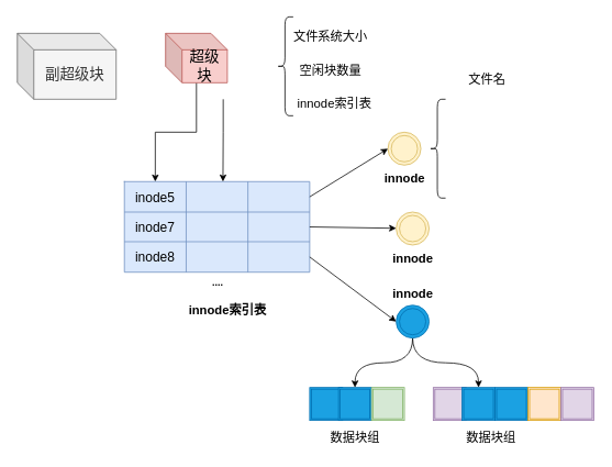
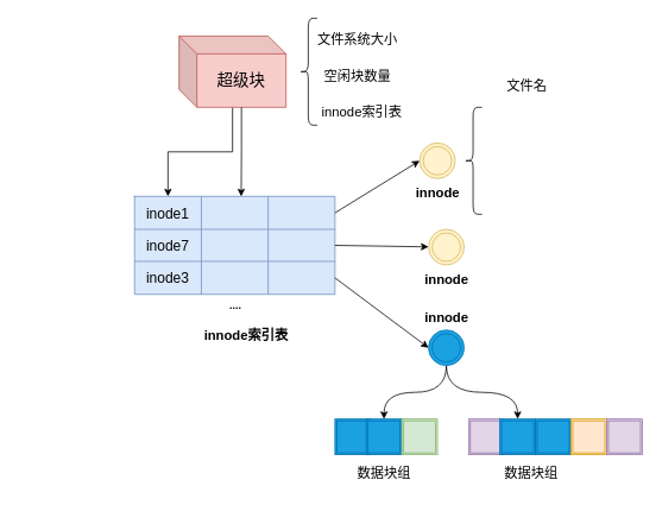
  <mxCell id="0" />
  <mxCell id="1" parent="0" />
  <mxCell id="2" value="" style="edgeStyle=orthogonalEdgeStyle;rounded=0;orthogonalLoop=1;jettySize=auto;html=1;" edge="1" parent="1" source="3" target="13"><mxGeometry relative="1" as="geometry" /></mxCell>
- <mxCell id="3" value="&lt;font style=&quot;font-size: 18px;&quot;&gt;超级块&lt;/font&gt;" style="shape=cube;whiteSpace=wrap;html=1;boundedLbl=1;backgroundOutline=1;darkOpacity=0.05;darkOpacity2=0.1;fillColor=#f8cecc;strokeColor=#b85450;" vertex="1" parent="1"><mxGeometry x="200" y="40" width="75" height="60" as="geometry" /></mxCell>
- <mxCell id="4" value="&lt;font style=&quot;font-size: 18px;&quot;&gt;副超级块&lt;/font&gt;" style="shape=cube;whiteSpace=wrap;html=1;boundedLbl=1;backgroundOutline=1;darkOpacity=0.05;darkOpacity2=0.1;fillColor=#f5f5f5;strokeColor=#666666;fontColor=#333333;" vertex="1" parent="1"><mxGeometry x="20" y="40" width="120" height="80" as="geometry" /></mxCell>
+ <mxCell id="3" value="&lt;font style=&quot;font-size: 18px;&quot;&gt;超级块&lt;/font&gt;" style="shape=cube;whiteSpace=wrap;html=1;boundedLbl=1;backgroundOutline=1;darkOpacity=0.05;darkOpacity2=0.1;fillColor=#f8cecc;strokeColor=#b85450;" vertex="1" parent="1"><mxGeometry x="200" y="40" width="120" height="80" as="geometry" /></mxCell>
  <mxCell id="5" value="文件系统大小" style="text;html=1;align=center;verticalAlign=middle;resizable=0;points=[];autosize=1;strokeColor=none;fillColor=none;fontSize=15;" vertex="1" parent="1"><mxGeometry x="345" y="28" width="110" height="30" as="geometry" /></mxCell>
  <mxCell id="6" value="" style="shape=curlyBracket;whiteSpace=wrap;html=1;rounded=1;labelPosition=left;verticalLabelPosition=middle;align=right;verticalAlign=middle;" vertex="1" parent="1"><mxGeometry x="335" y="20" width="20" height="120" as="geometry" /></mxCell>
  <mxCell id="7" value="空闲块数量" style="text;html=1;align=center;verticalAlign=middle;resizable=0;points=[];autosize=1;strokeColor=none;fillColor=none;fontSize=15;" vertex="1" parent="1"><mxGeometry x="350" y="70" width="100" height="30" as="geometry" /></mxCell>
  <mxCell id="8" value="innode索引表" style="text;html=1;align=center;verticalAlign=middle;resizable=0;points=[];autosize=1;strokeColor=none;fillColor=none;fontSize=15;" vertex="1" parent="1"><mxGeometry x="350" y="110" width="110" height="30" as="geometry" /></mxCell>
  <mxCell id="9" value="" style="ellipse;shape=doubleEllipse;whiteSpace=wrap;html=1;aspect=fixed;fillColor=#fff2cc;strokeColor=#d6b656;" vertex="1" parent="1"><mxGeometry x="470" y="160" width="40" height="40" as="geometry" /></mxCell>
  <mxCell id="10" value="&lt;b&gt;innode索引表&lt;/b&gt;" style="text;html=1;align=center;verticalAlign=middle;resizable=0;points=[];autosize=1;strokeColor=none;fillColor=none;fontSize=15;" vertex="1" parent="1"><mxGeometry x="215" y="360" width="120" height="30" as="geometry" /></mxCell>
  <mxCell id="11" value="" style="shape=table;startSize=0;container=1;collapsible=0;childLayout=tableLayout;fontSize=16;fillColor=#dae8fc;strokeColor=#6c8ebf;" vertex="1" parent="1"><mxGeometry x="150" y="220" width="225" height="110" as="geometry" /></mxCell>
  <mxCell id="12" value="" style="shape=tableRow;horizontal=0;startSize=0;swimlaneHead=0;swimlaneBody=0;strokeColor=inherit;top=0;left=0;bottom=0;right=0;collapsible=0;dropTarget=0;fillColor=none;points=[[0,0.5],[1,0.5]];portConstraint=eastwest;fontSize=16;" vertex="1" parent="11"><mxGeometry width="225" height="37" as="geometry" /></mxCell>
- <mxCell id="13" value="inode5" style="shape=partialRectangle;html=1;whiteSpace=wrap;connectable=0;strokeColor=inherit;overflow=hidden;fillColor=none;top=0;left=0;bottom=0;right=0;pointerEvents=1;fontSize=16;" vertex="1" parent="12"><mxGeometry width="75" height="37" as="geometry"><mxRectangle width="75" height="37" as="alternateBounds" /></mxGeometry></mxCell>
+ <mxCell id="13" value="inode1" style="shape=partialRectangle;html=1;whiteSpace=wrap;connectable=0;strokeColor=inherit;overflow=hidden;fillColor=none;top=0;left=0;bottom=0;right=0;pointerEvents=1;fontSize=16;" vertex="1" parent="12"><mxGeometry width="75" height="37" as="geometry"><mxRectangle width="75" height="37" as="alternateBounds" /></mxGeometry></mxCell>
  <mxCell id="14" value="" style="shape=partialRectangle;html=1;whiteSpace=wrap;connectable=0;strokeColor=inherit;overflow=hidden;fillColor=none;top=0;left=0;bottom=0;right=0;pointerEvents=1;fontSize=16;" vertex="1" parent="12"><mxGeometry x="75" width="75" height="37" as="geometry"><mxRectangle width="75" height="37" as="alternateBounds" /></mxGeometry></mxCell>
  <mxCell id="15" value="" style="shape=partialRectangle;html=1;whiteSpace=wrap;connectable=0;strokeColor=inherit;overflow=hidden;fillColor=none;top=0;left=0;bottom=0;right=0;pointerEvents=1;fontSize=16;" vertex="1" parent="12"><mxGeometry x="150" width="75" height="37" as="geometry"><mxRectangle width="75" height="37" as="alternateBounds" /></mxGeometry></mxCell>
  <mxCell id="16" value="" style="shape=tableRow;horizontal=0;startSize=0;swimlaneHead=0;swimlaneBody=0;strokeColor=inherit;top=0;left=0;bottom=0;right=0;collapsible=0;dropTarget=0;fillColor=none;points=[[0,0.5],[1,0.5]];portConstraint=eastwest;fontSize=16;" vertex="1" parent="11"><mxGeometry y="37" width="225" height="36" as="geometry" /></mxCell>
  <mxCell id="17" value="inode7" style="shape=partialRectangle;html=1;whiteSpace=wrap;connectable=0;strokeColor=inherit;overflow=hidden;fillColor=none;top=0;left=0;bottom=0;right=0;pointerEvents=1;fontSize=16;" vertex="1" parent="16"><mxGeometry width="75" height="36" as="geometry"><mxRectangle width="75" height="36" as="alternateBounds" /></mxGeometry></mxCell>
  <mxCell id="18" value="" style="shape=partialRectangle;html=1;whiteSpace=wrap;connectable=0;strokeColor=inherit;overflow=hidden;fillColor=none;top=0;left=0;bottom=0;right=0;pointerEvents=1;fontSize=16;" vertex="1" parent="16"><mxGeometry x="75" width="75" height="36" as="geometry"><mxRectangle width="75" height="36" as="alternateBounds" /></mxGeometry></mxCell>
  <mxCell id="19" value="" style="shape=partialRectangle;html=1;whiteSpace=wrap;connectable=0;strokeColor=inherit;overflow=hidden;fillColor=none;top=0;left=0;bottom=0;right=0;pointerEvents=1;fontSize=16;" vertex="1" parent="16"><mxGeometry x="150" width="75" height="36" as="geometry"><mxRectangle width="75" height="36" as="alternateBounds" /></mxGeometry></mxCell>
  <mxCell id="20" value="" style="shape=tableRow;horizontal=0;startSize=0;swimlaneHead=0;swimlaneBody=0;strokeColor=inherit;top=0;left=0;bottom=0;right=0;collapsible=0;dropTarget=0;fillColor=none;points=[[0,0.5],[1,0.5]];portConstraint=eastwest;fontSize=16;" vertex="1" parent="11"><mxGeometry y="73" width="225" height="37" as="geometry" /></mxCell>
- <mxCell id="21" value="inode8" style="shape=partialRectangle;html=1;whiteSpace=wrap;connectable=0;strokeColor=inherit;overflow=hidden;fillColor=none;top=0;left=0;bottom=0;right=0;pointerEvents=1;fontSize=16;" vertex="1" parent="20"><mxGeometry width="75" height="37" as="geometry"><mxRectangle width="75" height="37" as="alternateBounds" /></mxGeometry></mxCell>
+ <mxCell id="21" value="inode3" style="shape=partialRectangle;html=1;whiteSpace=wrap;connectable=0;strokeColor=inherit;overflow=hidden;fillColor=none;top=0;left=0;bottom=0;right=0;pointerEvents=1;fontSize=16;" vertex="1" parent="20"><mxGeometry width="75" height="37" as="geometry"><mxRectangle width="75" height="37" as="alternateBounds" /></mxGeometry></mxCell>
  <mxCell id="22" value="" style="shape=partialRectangle;html=1;whiteSpace=wrap;connectable=0;strokeColor=inherit;overflow=hidden;fillColor=none;top=0;left=0;bottom=0;right=0;pointerEvents=1;fontSize=16;" vertex="1" parent="20"><mxGeometry x="75" width="75" height="37" as="geometry"><mxRectangle width="75" height="37" as="alternateBounds" /></mxGeometry></mxCell>
  <mxCell id="23" value="" style="shape=partialRectangle;html=1;whiteSpace=wrap;connectable=0;strokeColor=inherit;overflow=hidden;fillColor=none;top=0;left=0;bottom=0;right=0;pointerEvents=1;fontSize=16;" vertex="1" parent="20"><mxGeometry x="150" width="75" height="37" as="geometry"><mxRectangle width="75" height="37" as="alternateBounds" /></mxGeometry></mxCell>
  <mxCell id="24" style="edgeStyle=orthogonalEdgeStyle;rounded=0;orthogonalLoop=1;jettySize=auto;html=1;exitX=0;exitY=0;exitDx=70;exitDy=80;exitPerimeter=0;entryX=0.532;entryY=0;entryDx=0;entryDy=0;entryPerimeter=0;" edge="1" parent="1" source="3" target="12"><mxGeometry relative="1" as="geometry" /></mxCell>
  <mxCell id="25" value="&lt;b&gt;....&lt;/b&gt;" style="text;html=1;align=center;verticalAlign=middle;resizable=0;points=[];autosize=1;strokeColor=none;fillColor=none;" vertex="1" parent="1"><mxGeometry x="242.5" y="328" width="40" height="30" as="geometry" /></mxCell>
  <mxCell id="26" style="rounded=0;orthogonalLoop=1;jettySize=auto;html=1;exitX=1;exitY=0.5;exitDx=0;exitDy=0;entryX=0;entryY=0.5;entryDx=0;entryDy=0;" edge="1" parent="1" source="12" target="9"><mxGeometry relative="1" as="geometry" /></mxCell>
  <mxCell id="27" value="" style="ellipse;shape=doubleEllipse;whiteSpace=wrap;html=1;aspect=fixed;fillColor=#fff2cc;strokeColor=#d6b656;" vertex="1" parent="1"><mxGeometry x="480" y="257" width="40" height="40" as="geometry" /></mxCell>
  <mxCell id="28" style="edgeStyle=orthogonalEdgeStyle;rounded=0;orthogonalLoop=1;jettySize=auto;html=1;exitX=0.5;exitY=1;exitDx=0;exitDy=0;entryX=0.5;entryY=0;entryDx=0;entryDy=0;curved=1;" edge="1" parent="1" source="30" target="39"><mxGeometry relative="1" as="geometry" /></mxCell>
  <mxCell id="29" style="edgeStyle=orthogonalEdgeStyle;rounded=0;orthogonalLoop=1;jettySize=auto;html=1;exitX=0.5;exitY=1;exitDx=0;exitDy=0;entryX=0.5;entryY=0;entryDx=0;entryDy=0;curved=1;" edge="1" parent="1" source="30" target="42"><mxGeometry relative="1" as="geometry" /></mxCell>
  <mxCell id="30" value="" style="ellipse;shape=doubleEllipse;whiteSpace=wrap;html=1;aspect=fixed;fillColor=#1ba1e2;strokeColor=#006EAF;fontColor=#ffffff;" vertex="1" parent="1"><mxGeometry x="480" y="370" width="40" height="40" as="geometry" /></mxCell>
  <mxCell id="31" style="rounded=0;orthogonalLoop=1;jettySize=auto;html=1;exitX=1;exitY=0.5;exitDx=0;exitDy=0;" edge="1" parent="1" source="16" target="27"><mxGeometry relative="1" as="geometry" /></mxCell>
  <mxCell id="32" style="rounded=0;orthogonalLoop=1;jettySize=auto;html=1;exitX=1;exitY=0.5;exitDx=0;exitDy=0;entryX=0;entryY=0.5;entryDx=0;entryDy=0;" edge="1" parent="1" source="20" target="30"><mxGeometry relative="1" as="geometry" /></mxCell>
  <mxCell id="33" value="&lt;font style=&quot;font-size: 15px;&quot;&gt;&lt;b&gt;innode&lt;/b&gt;&lt;/font&gt;" style="text;html=1;align=center;verticalAlign=middle;resizable=0;points=[];autosize=1;strokeColor=none;fillColor=none;" vertex="1" parent="1"><mxGeometry x="455" y="200" width="70" height="30" as="geometry" /></mxCell>
  <mxCell id="34" value="&lt;font style=&quot;font-size: 15px;&quot;&gt;&lt;b&gt;innode&lt;/b&gt;&lt;/font&gt;" style="text;html=1;align=center;verticalAlign=middle;resizable=0;points=[];autosize=1;strokeColor=none;fillColor=none;" vertex="1" parent="1"><mxGeometry x="465" y="298" width="70" height="30" as="geometry" /></mxCell>
  <mxCell id="35" value="&lt;font style=&quot;font-size: 15px;&quot;&gt;&lt;b&gt;innode&lt;/b&gt;&lt;/font&gt;" style="text;html=1;align=center;verticalAlign=middle;resizable=0;points=[];autosize=1;strokeColor=none;fillColor=none;" vertex="1" parent="1"><mxGeometry x="465" y="340" width="70" height="30" as="geometry" /></mxCell>
  <mxCell id="36" value="" style="shape=curlyBracket;whiteSpace=wrap;html=1;rounded=1;labelPosition=left;verticalLabelPosition=middle;align=right;verticalAlign=middle;" vertex="1" parent="1"><mxGeometry x="520" y="120" width="20" height="120" as="geometry" /></mxCell>
  <mxCell id="37" value="文件名" style="text;html=1;align=center;verticalAlign=middle;resizable=0;points=[];autosize=1;strokeColor=none;fillColor=none;fontSize=15;" vertex="1" parent="1"><mxGeometry x="555" y="80" width="70" height="30" as="geometry" /></mxCell>
  <mxCell id="38" value="" style="shape=ext;double=1;whiteSpace=wrap;html=1;aspect=fixed;fillColor=#1ba1e2;strokeColor=#006EAF;fontColor=#ffffff;" vertex="1" parent="1"><mxGeometry x="375" y="470" width="40" height="40" as="geometry" /></mxCell>
  <mxCell id="39" value="" style="shape=ext;double=1;whiteSpace=wrap;html=1;aspect=fixed;fillColor=#1ba1e2;strokeColor=#006EAF;fontColor=#ffffff;" vertex="1" parent="1"><mxGeometry x="410" y="470" width="40" height="40" as="geometry" /></mxCell>
  <mxCell id="40" value="" style="shape=ext;double=1;whiteSpace=wrap;html=1;aspect=fixed;fillColor=#d5e8d4;strokeColor=#82b366;" vertex="1" parent="1"><mxGeometry x="450" y="470" width="40" height="40" as="geometry" /></mxCell>
  <mxCell id="41" value="" style="shape=ext;double=1;whiteSpace=wrap;html=1;aspect=fixed;fillColor=#e1d5e7;strokeColor=#9673a6;" vertex="1" parent="1"><mxGeometry x="525" y="470" width="40" height="40" as="geometry" /></mxCell>
  <mxCell id="42" value="" style="shape=ext;double=1;whiteSpace=wrap;html=1;aspect=fixed;fillColor=#1ba1e2;fontColor=#ffffff;strokeColor=#006EAF;" vertex="1" parent="1"><mxGeometry x="560" y="470" width="40" height="40" as="geometry" /></mxCell>
  <mxCell id="43" value="" style="shape=ext;double=1;whiteSpace=wrap;html=1;aspect=fixed;fillColor=#1ba1e2;strokeColor=#006EAF;fontColor=#ffffff;" vertex="1" parent="1"><mxGeometry x="600" y="470" width="40" height="40" as="geometry" /></mxCell>
  <mxCell id="44" value="数据块组" style="text;html=1;align=center;verticalAlign=middle;resizable=0;points=[];autosize=1;strokeColor=none;fillColor=none;fontSize=15;" vertex="1" parent="1"><mxGeometry x="390" y="515" width="80" height="30" as="geometry" /></mxCell>
  <mxCell id="45" value="数据块组" style="text;html=1;align=center;verticalAlign=middle;resizable=0;points=[];autosize=1;strokeColor=none;fillColor=none;fontSize=15;" vertex="1" parent="1"><mxGeometry x="555" y="515" width="80" height="30" as="geometry" /></mxCell>
  <mxCell id="46" value="" style="shape=ext;double=1;whiteSpace=wrap;html=1;aspect=fixed;fillColor=#ffe6cc;strokeColor=#d79b00;" vertex="1" parent="1"><mxGeometry x="640" y="470" width="40" height="40" as="geometry" /></mxCell>
  <mxCell id="47" value="" style="shape=ext;double=1;whiteSpace=wrap;html=1;aspect=fixed;fillColor=#e1d5e7;strokeColor=#9673a6;" vertex="1" parent="1"><mxGeometry x="680" y="470" width="40" height="40" as="geometry" /></mxCell>
